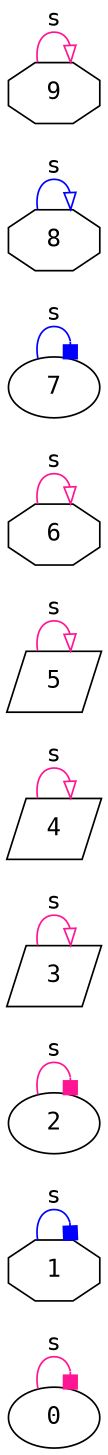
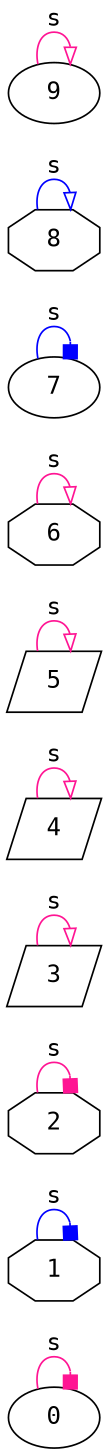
  digraph {
    fontname="DejaVu Sans Mono"
    rankdir=LR
    node [fontname="DejaVu Sans Mono" shape=ellipse]
    edge [arrowhead=onormal color=deeppink fontname="DejaVu Sans Mono"]
    n1 [label=0]
    n2 [label=1 shape=octagon]
-   n3 [label=2]
+   n3 [label=2 shape=octagon]
    n4 [label=3 shape=parallelogram]
    n5 [label=4 shape=parallelogram]
    n6 [label=5 shape=parallelogram]
    n7 [label=6 shape=octagon]
    n8 [label=7]
    n9 [label=8 shape=octagon]
-   n10 [label=9 shape=octagon]
+   n10 [label=9]
    n1 -> n1 [arrowhead=box label=s]
    n2 -> n2 [arrowhead=box color=blue label=s]
    n3 -> n3 [arrowhead=box label=s]
    n4 -> n4 [label=s]
    n5 -> n5 [label=s]
    n6 -> n6 [label=s]
    n7 -> n7 [label=s]
    n8 -> n8 [arrowhead=box color=blue label=s]
    n9 -> n9 [color=blue label=s]
    n10 -> n10 [label=s]
  }
